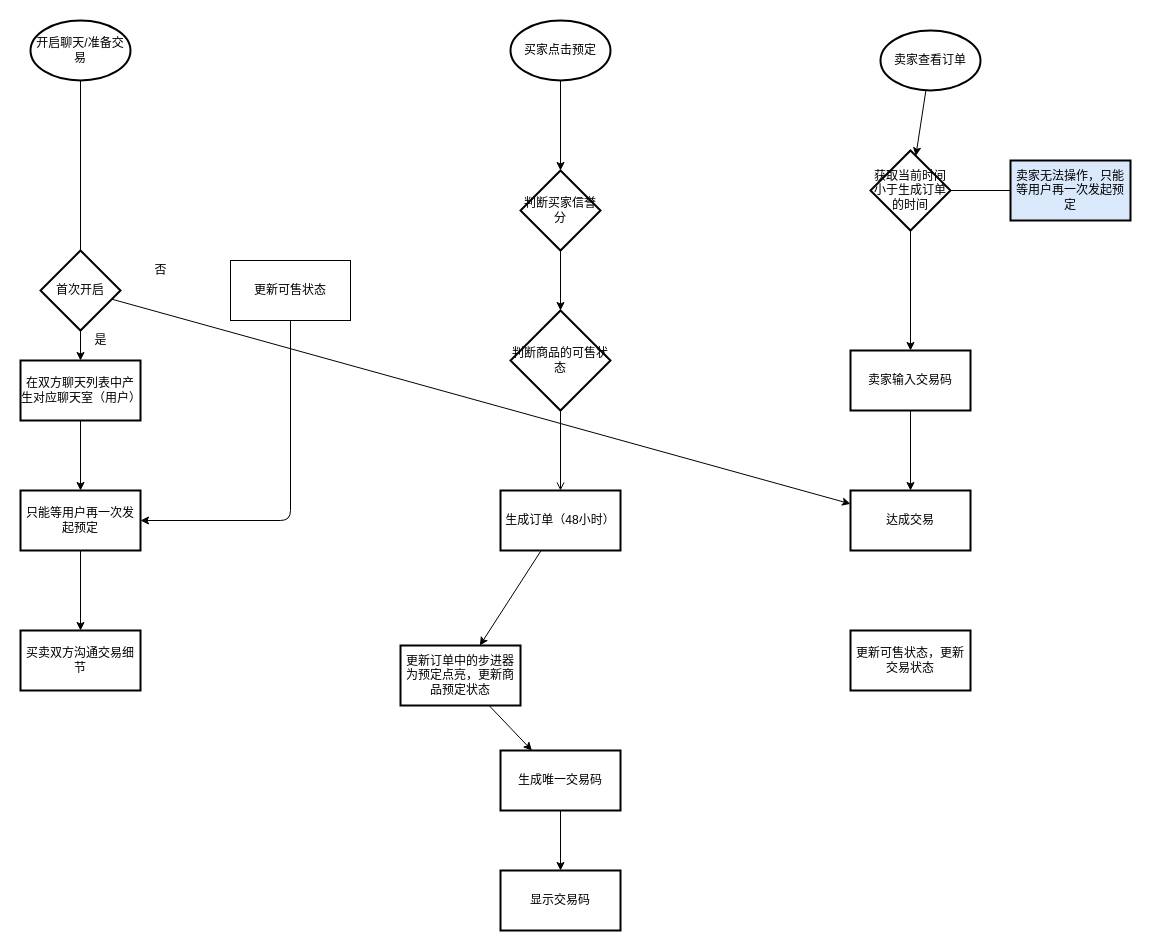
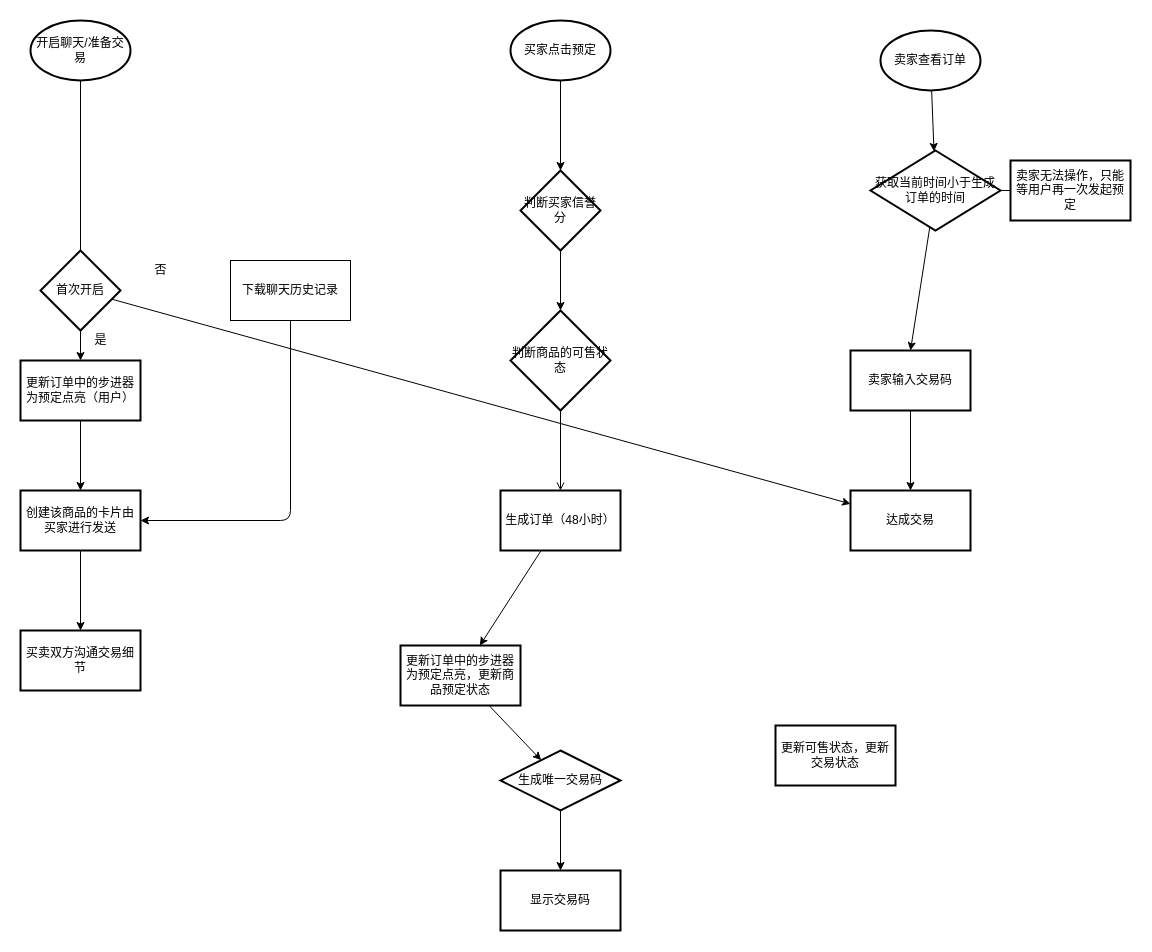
  <mxCell id="0" />
  <mxCell id="1" parent="0" />
  <mxCell id="2" value="" style="edgeStyle=none;html=1;endArrow=none;" parent="1" source="3" target="8" edge="1"><mxGeometry relative="1" as="geometry" /></mxCell>
  <mxCell id="3" value="开启聊天/准备交易" style="strokeWidth=2;html=1;shape=mxgraph.flowchart.start_1;whiteSpace=wrap;" parent="1" vertex="1"><mxGeometry x="30" y="20" width="100" height="60" as="geometry" /></mxCell>
  <mxCell id="4" value="" style="edgeStyle=none;html=1;exitX=0.5;exitY=1;exitDx=0;exitDy=0;entryX=0.5;entryY=0;entryDx=0;entryDy=0;" parent="1" source="5" target="10" edge="1"><mxGeometry relative="1" as="geometry"><mxPoint x="64" y="424.02" as="sourcePoint" /><mxPoint x="68.125" y="490" as="targetPoint" /></mxGeometry></mxCell>
- <mxCell id="5" value="在双方聊天列表中产生对应聊天室（用户）" style="whiteSpace=wrap;html=1;strokeWidth=2;" parent="1" vertex="1"><mxGeometry x="20" y="360" width="120" height="60" as="geometry" /></mxCell>
+ <mxCell id="5" value="更新订单中的步进器为预定点亮（用户）" style="whiteSpace=wrap;html=1;strokeWidth=2;" parent="1" vertex="1"><mxGeometry x="20" y="360" width="120" height="60" as="geometry" /></mxCell>
  <mxCell id="6" value="" style="edgeStyle=none;html=1;" parent="1" source="8" target="5" edge="1"><mxGeometry relative="1" as="geometry" /></mxCell>
  <mxCell id="7" value="" style="edgeStyle=none;html=1;" parent="1" source="8" target="31" edge="1"><mxGeometry relative="1" as="geometry"><mxPoint x="220" y="290" as="targetPoint" /></mxGeometry></mxCell>
  <mxCell id="8" value="首次开启" style="rhombus;whiteSpace=wrap;html=1;strokeWidth=2;" parent="1" vertex="1"><mxGeometry x="40" y="250" width="80" height="80" as="geometry" /></mxCell>
  <mxCell id="9" value="" style="edgeStyle=none;html=1;" parent="1" source="10" target="15" edge="1"><mxGeometry relative="1" as="geometry" /></mxCell>
- <mxCell id="10" value="只能等用户再一次发起预定" style="whiteSpace=wrap;html=1;strokeWidth=2;" parent="1" vertex="1"><mxGeometry x="20" y="490" width="120" height="60" as="geometry" /></mxCell>
+ <mxCell id="10" value="创建该商品的卡片由买家进行发送" style="whiteSpace=wrap;html=1;strokeWidth=2;" parent="1" vertex="1"><mxGeometry x="20" y="490" width="120" height="60" as="geometry" /></mxCell>
  <mxCell id="11" value="否" style="text;html=1;align=center;verticalAlign=middle;resizable=0;points=[];autosize=1;strokeColor=none;fillColor=none;" parent="1" vertex="1"><mxGeometry x="140" y="255" width="40" height="30" as="geometry" /></mxCell>
  <mxCell id="12" value="是" style="text;html=1;align=center;verticalAlign=middle;resizable=0;points=[];autosize=1;strokeColor=none;fillColor=none;" parent="1" vertex="1"><mxGeometry x="80" y="325" width="40" height="30" as="geometry" /></mxCell>
  <mxCell id="13" value="" style="edgeStyle=none;html=1;entryX=1;entryY=0.5;entryDx=0;entryDy=0;" parent="1" source="14" target="10" edge="1"><mxGeometry relative="1" as="geometry"><mxPoint x="290" y="400" as="targetPoint" /><Array as="points"><mxPoint x="290" y="520" /></Array></mxGeometry></mxCell>
- <mxCell id="14" value="更新可售状态" style="whiteSpace=wrap;html=1;" parent="1" vertex="1"><mxGeometry x="230" y="260" width="120" height="60" as="geometry" /></mxCell>
+ <mxCell id="14" value="下载聊天历史记录" style="whiteSpace=wrap;html=1;" parent="1" vertex="1"><mxGeometry x="230" y="260" width="120" height="60" as="geometry" /></mxCell>
  <mxCell id="15" value="买卖双方沟通交易细节" style="whiteSpace=wrap;html=1;strokeWidth=2;" parent="1" vertex="1"><mxGeometry x="20" y="630" width="120" height="60" as="geometry" /></mxCell>
  <mxCell id="16" value="" style="edgeStyle=none;html=1;" edge="1" parent="1" source="17" target="19"><mxGeometry relative="1" as="geometry" /></mxCell>
  <mxCell id="17" value="买家点击预定" style="strokeWidth=2;html=1;shape=mxgraph.flowchart.start_1;whiteSpace=wrap;" vertex="1" parent="1"><mxGeometry x="510" y="20" width="100" height="60" as="geometry" /></mxCell>
  <mxCell id="18" value="" style="edgeStyle=none;html=1;" edge="1" parent="1" source="19" target="21"><mxGeometry relative="1" as="geometry" /></mxCell>
  <mxCell id="19" value="判断买家信誉分" style="rhombus;whiteSpace=wrap;html=1;strokeWidth=2;" vertex="1" parent="1"><mxGeometry x="520" y="170" width="80" height="80" as="geometry" /></mxCell>
  <mxCell id="20" value="" style="edgeStyle=none;html=1;endArrow=open;" edge="1" parent="1" source="21" target="23"><mxGeometry relative="1" as="geometry" /></mxCell>
  <mxCell id="21" value="判断商品的可售状态" style="strokeWidth=2;html=1;shape=mxgraph.flowchart.decision;whiteSpace=wrap;" vertex="1" parent="1"><mxGeometry x="510" y="310" width="100" height="100" as="geometry" /></mxCell>
  <mxCell id="22" value="" style="edgeStyle=none;html=1;" edge="1" parent="1" source="23" target="25"><mxGeometry relative="1" as="geometry" /></mxCell>
  <mxCell id="23" value="生成订单（48小时）" style="whiteSpace=wrap;html=1;strokeWidth=2;" vertex="1" parent="1"><mxGeometry x="500" y="490" width="120" height="60" as="geometry" /></mxCell>
  <mxCell id="24" value="" style="edgeStyle=none;html=1;" edge="1" parent="1" source="25" target="27"><mxGeometry relative="1" as="geometry" /></mxCell>
  <mxCell id="25" value="更新订单中的步进器为预定点亮，更新商品预定状态" style="whiteSpace=wrap;html=1;strokeWidth=2;" vertex="1" parent="1"><mxGeometry x="400" y="645" width="120" height="60" as="geometry" /></mxCell>
  <mxCell id="26" value="" style="edgeStyle=none;html=1;" edge="1" parent="1" source="27" target="28"><mxGeometry relative="1" as="geometry" /></mxCell>
- <mxCell id="27" value="生成唯一交易码" style="whiteSpace=wrap;html=1;strokeWidth=2;" vertex="1" parent="1"><mxGeometry x="500" y="750" width="120" height="60" as="geometry" /></mxCell>
+ <mxCell id="27" value="生成唯一交易码" style="rhombus;whiteSpace=wrap;html=1;strokeWidth=2;" vertex="1" parent="1"><mxGeometry x="500" y="750" width="120" height="60" as="geometry" /></mxCell>
  <mxCell id="28" value="显示交易码" style="whiteSpace=wrap;html=1;strokeWidth=2;" vertex="1" parent="1"><mxGeometry x="500" y="870" width="120" height="60" as="geometry" /></mxCell>
  <mxCell id="29" value="" style="edgeStyle=none;html=1;" edge="1" parent="1" source="30" target="31"><mxGeometry relative="1" as="geometry" /></mxCell>
  <mxCell id="30" value="卖家输入交易码" style="whiteSpace=wrap;html=1;strokeWidth=2;" vertex="1" parent="1"><mxGeometry x="850" y="350" width="120" height="60" as="geometry" /></mxCell>
  <mxCell id="31" value="达成交易" style="whiteSpace=wrap;html=1;strokeWidth=2;" vertex="1" parent="1"><mxGeometry x="850" y="490" width="120" height="60" as="geometry" /></mxCell>
- <mxCell id="32" value="更新可售状态，更新交易状态" style="whiteSpace=wrap;html=1;strokeWidth=2;" vertex="1" parent="1"><mxGeometry x="850" y="630" width="120" height="60" as="geometry" /></mxCell>
+ <mxCell id="32" value="更新可售状态，更新交易状态" style="whiteSpace=wrap;html=1;strokeWidth=2;" vertex="1" parent="1"><mxGeometry x="775" y="725" width="120" height="60" as="geometry" /></mxCell>
  <mxCell id="33" value="" style="edgeStyle=none;html=1;" edge="1" parent="1" source="34" target="37"><mxGeometry relative="1" as="geometry" /></mxCell>
  <mxCell id="34" value="卖家查看订单" style="strokeWidth=2;html=1;shape=mxgraph.flowchart.start_1;whiteSpace=wrap;" vertex="1" parent="1"><mxGeometry x="880" y="30" width="100" height="60" as="geometry" /></mxCell>
  <mxCell id="35" value="" style="edgeStyle=none;html=1;entryX=0.5;entryY=0;entryDx=0;entryDy=0;" edge="1" parent="1" source="37" target="30"><mxGeometry relative="1" as="geometry"><mxPoint x="910" y="320" as="targetPoint" /></mxGeometry></mxCell>
  <mxCell id="36" value="" style="edgeStyle=none;html=1;endArrow=none;" edge="1" parent="1" source="37" target="38"><mxGeometry relative="1" as="geometry" /></mxCell>
- <mxCell id="37" value="获取当前时间小于生成订单的时间" style="rhombus;whiteSpace=wrap;html=1;strokeWidth=2;" vertex="1" parent="1"><mxGeometry x="870" y="150" width="80" height="80" as="geometry" /></mxCell>
- <mxCell id="38" value="卖家无法操作，只能等用户再一次发起预定" style="whiteSpace=wrap;html=1;strokeWidth=2;fillColor=#dae8fc;" vertex="1" parent="1"><mxGeometry x="1010" y="160" width="120" height="60" as="geometry" /></mxCell>
+ <mxCell id="37" value="获取当前时间小于生成订单的时间" style="rhombus;whiteSpace=wrap;html=1;strokeWidth=2;" vertex="1" parent="1"><mxGeometry x="870" y="150" width="130" height="80" as="geometry" /></mxCell>
+ <mxCell id="38" value="卖家无法操作，只能等用户再一次发起预定" style="whiteSpace=wrap;html=1;strokeWidth=2;" vertex="1" parent="1"><mxGeometry x="1010" y="160" width="120" height="60" as="geometry" /></mxCell>
